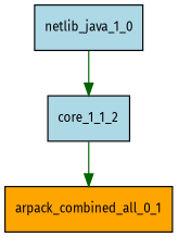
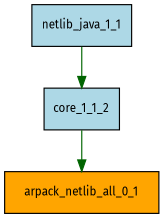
  digraph {
    fontname="Fira Sans"
    node [fillcolor=lightblue fontname="Fira Sans" fontsize=10.0 shape=box style=filled]
    edge [arrowhead=normal color=darkgreen fontname="Fira Sans"]
-   netlib_java_1_1 [label=netlib_java_1_0]
+   netlib_java_1_1
    core_1_1_2
-   arpack_combined_all_0_1 [fillcolor=orange]
+   arpack_combined_all_0_1 [fillcolor=orange label=arpack_netlib_all_0_1]
    netlib_java_1_1 -> core_1_1_2
    core_1_1_2 -> arpack_combined_all_0_1
  }
